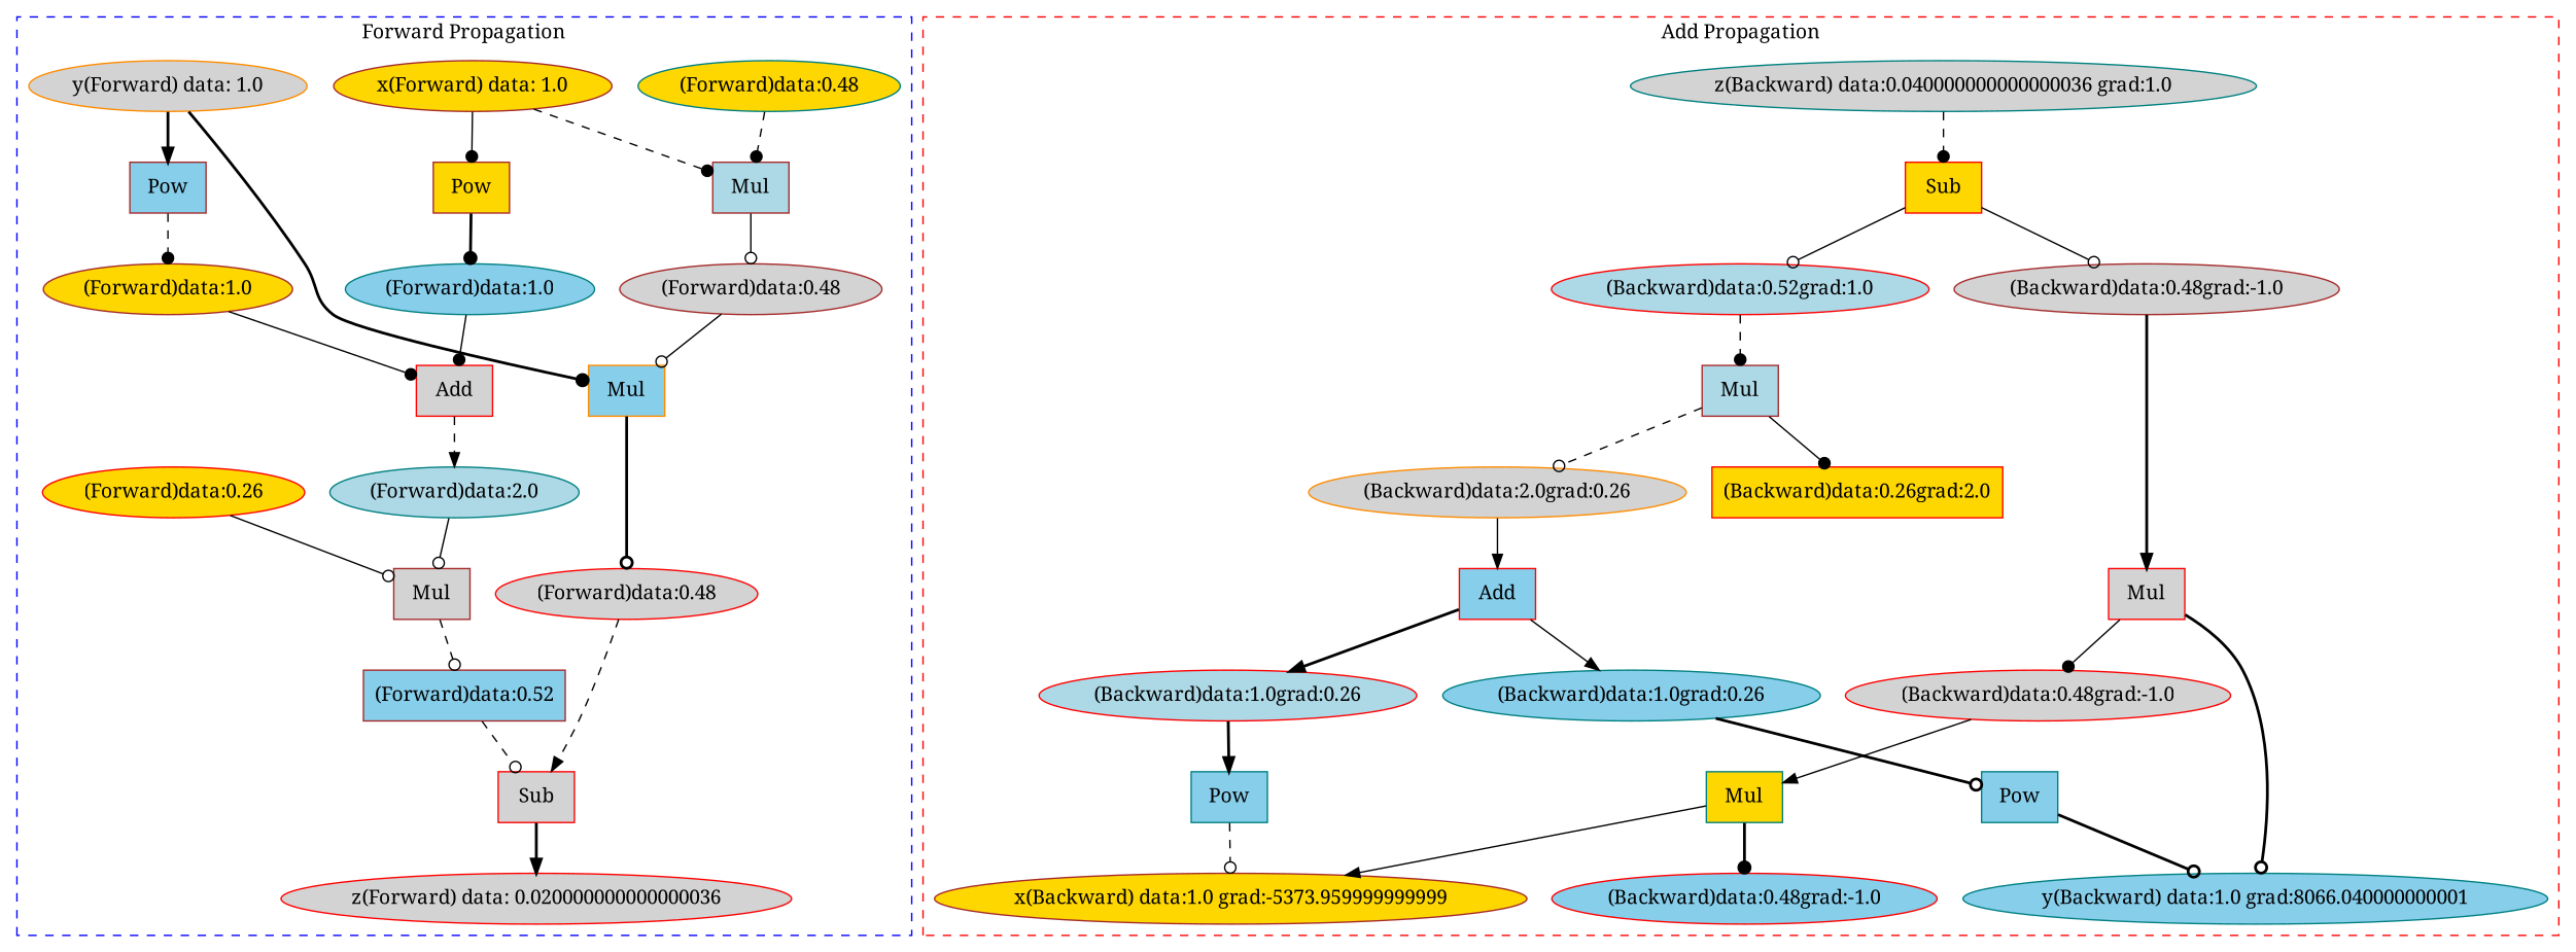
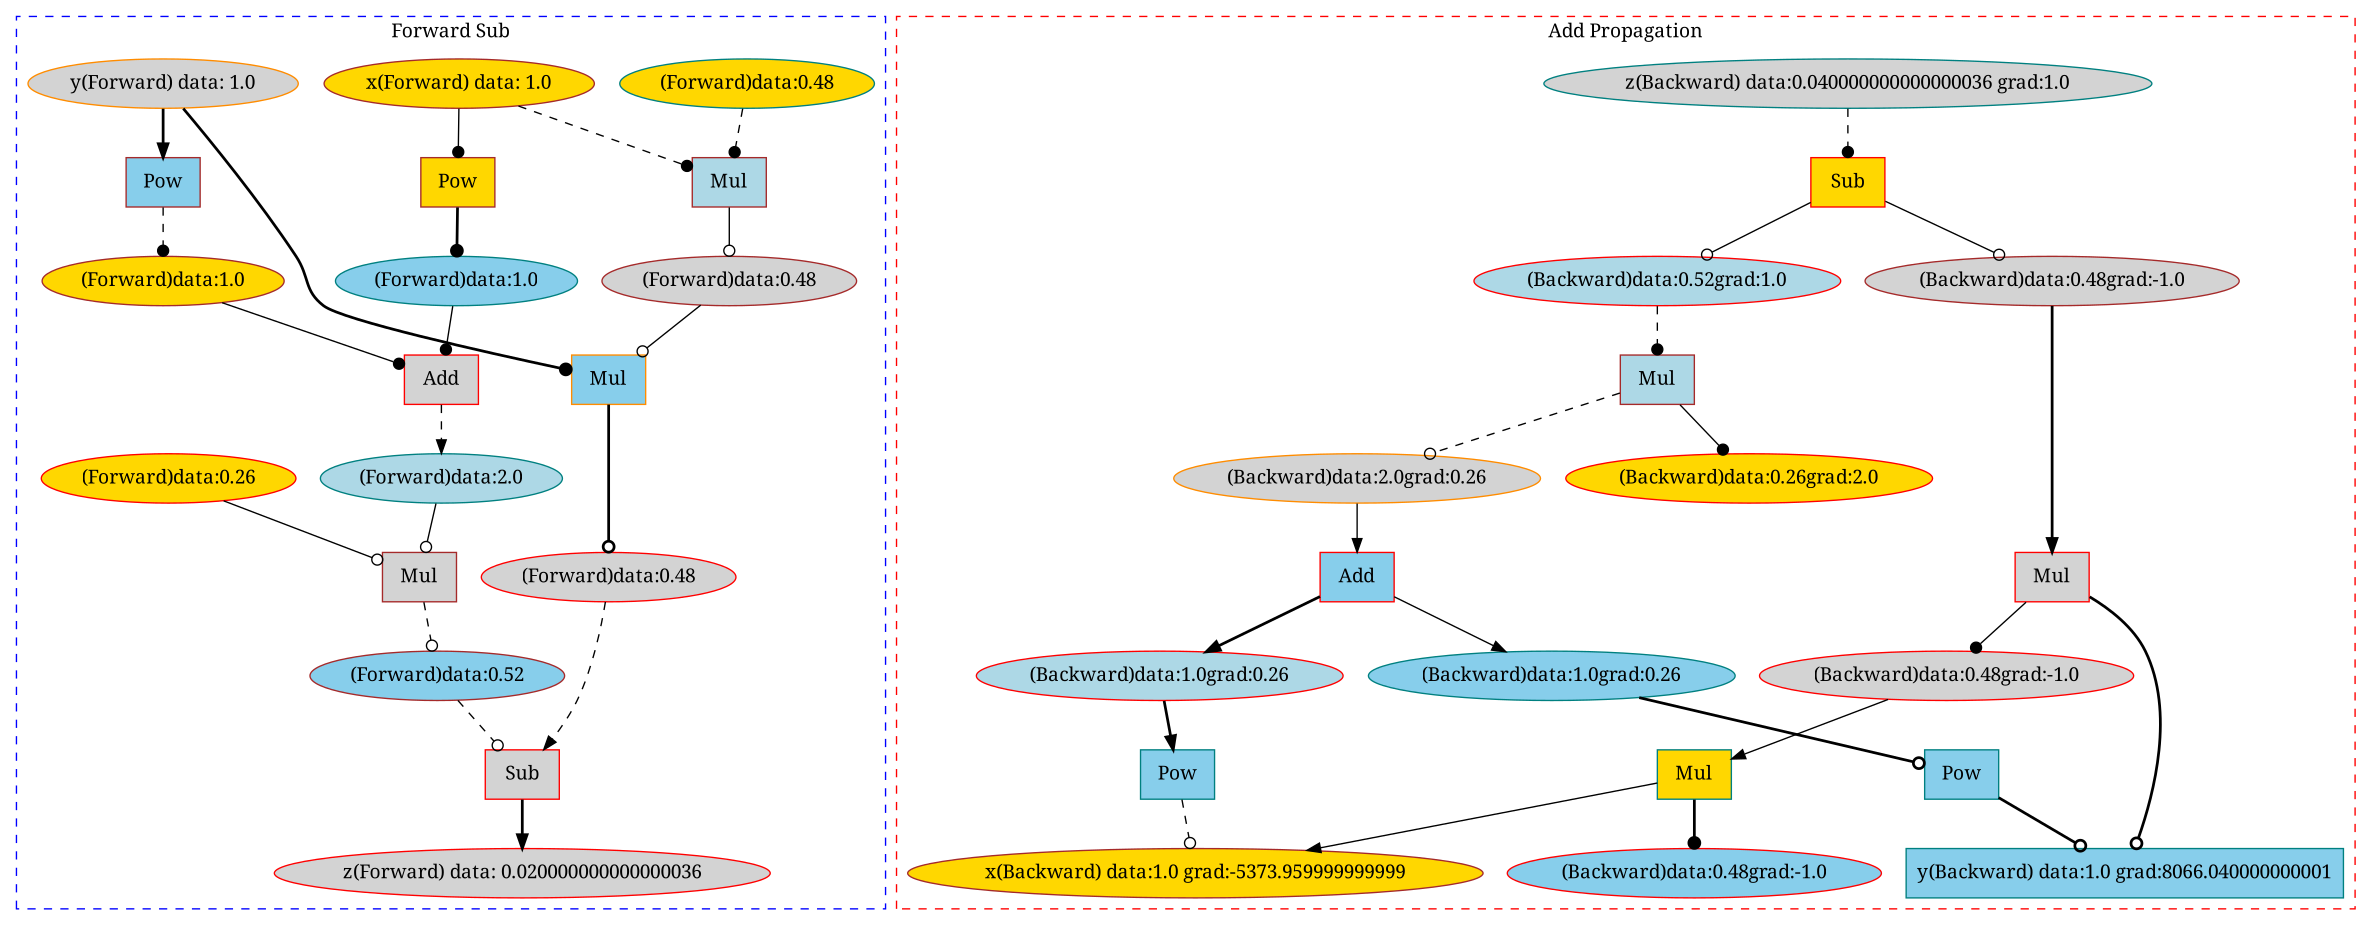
  digraph {
    fontname="Noto Serif"
    node [color=red fillcolor=lightgrey fontname="Noto Serif" style=filled]
    edge [arrowhead=odot fontname="Noto Serif" style=solid]
    n1 [label="z(Forward) data: 0.020000000000000036"]
    n2 [label=Sub shape=box]
-   n3 [color=brown fillcolor=skyblue label="(Forward)data:0.52" shape=box]
+   n3 [color=brown fillcolor=skyblue label="(Forward)data:0.52"]
    n4 [label="(Forward)data:0.48"]
    n5 [color=darkorange fillcolor=skyblue label=Mul shape=box]
    n6 [color=brown label="(Forward)data:0.48"]
    n7 [color=darkorange label="y(Forward) data: 1.0"]
    n8 [color=brown fillcolor=skyblue label=Pow shape=box]
    n9 [color=brown fillcolor=lightblue label=Mul shape=box]
    n10 [color=brown fillcolor=gold label="x(Forward) data: 1.0"]
    n11 [color=brown fillcolor=gold label=Pow shape=box]
    n12 [color=teal fillcolor=gold label="(Forward)data:0.48"]
    n13 [color=brown label=Mul shape=box]
    n14 [color=teal fillcolor=lightblue label="(Forward)data:2.0"]
    n15 [fillcolor=gold label="(Forward)data:0.26"]
    n16 [label=Add shape=box]
    n17 [color=teal fillcolor=skyblue label="(Forward)data:1.0"]
    n18 [color=brown fillcolor=gold label="(Forward)data:1.0"]
    n19 [color=teal label="z(Backward) data:0.040000000000000036 grad:1.0"]
    n20 [fillcolor=gold label=Sub shape=box]
    n21 [fillcolor=lightblue label="(Backward)data:0.52grad:1.0"]
    n22 [color=brown label="(Backward)data:0.48grad:-1.0"]
    n23 [color=brown fillcolor=lightblue label=Mul shape=box]
    n24 [label=Mul shape=box]
    n25 [label="(Backward)data:0.48grad:-1.0"]
-   n26 [color=teal fillcolor=skyblue label="y(Backward) data:1.0 grad:8066.040000000001"]
+   n26 [color=teal fillcolor=skyblue label="y(Backward) data:1.0 grad:8066.040000000001" shape=box]
    n27 [color=teal fillcolor=gold label=Mul shape=box]
    n28 [color=brown fillcolor=gold label="x(Backward) data:1.0 grad:-5373.959999999999"]
    n29 [fillcolor=skyblue label="(Backward)data:0.48grad:-1.0"]
    n30 [color=darkorange label="(Backward)data:2.0grad:0.26"]
-   n31 [fillcolor=gold label="(Backward)data:0.26grad:2.0" shape=box]
+   n31 [fillcolor=gold label="(Backward)data:0.26grad:2.0"]
    n32 [fillcolor=skyblue label=Add shape=box]
    n33 [fillcolor=lightblue label="(Backward)data:1.0grad:0.26"]
    n34 [color=teal fillcolor=skyblue label="(Backward)data:1.0grad:0.26"]
    n35 [color=teal fillcolor=skyblue label=Pow shape=box]
    n36 [color=teal fillcolor=skyblue label=Pow shape=box]
    subgraph cluster_1 {
      color=blue
-     label="Forward Propagation"
+     label="Forward Sub"
      style=dashed
      n1
      n2
      n3
      n4
      n5
      n6
      n7
      n8
      n9
      n10
      n11
      n12
      n13
      n14
      n15
      n16
      n17
      n18
    }
    subgraph cluster_2 {
      color=red
      label="Add Propagation"
      rankdir=BT
      style=dashed
      n19
      n20
      n21
      n22
      n23
      n24
      n25
      n26
      n27
      n28
      n29
      n30
      n31
      n32
      n33
      n34
      n35
      n36
    }
    n2 -> n1 [arrowhead=normal style=bold]
    n3 -> n2 [style=dashed]
    n4 -> n2 [arrowhead=normal style=dashed]
    n5 -> n4 [style=bold]
    n6 -> n5
    n7 -> n5 [arrowhead=dot style=bold]
    n7 -> n8 [arrowhead=normal style=bold]
    n8 -> n18 [arrowhead=dot style=dashed]
    n9 -> n6
    n10 -> n9 [arrowhead=dot style=dashed]
    n10 -> n11 [arrowhead=dot]
    n11 -> n17 [arrowhead=dot style=bold]
    n12 -> n9 [arrowhead=dot style=dashed]
    n13 -> n3 [style=dashed]
    n14 -> n13
    n15 -> n13
    n16 -> n14 [arrowhead=normal style=dashed]
    n17 -> n16 [arrowhead=dot]
    n18 -> n16 [arrowhead=dot]
    n19 -> n20 [arrowhead=dot style=dashed]
    n20 -> n21
    n20 -> n22
    n21 -> n23 [arrowhead=dot style=dashed]
    n22 -> n24 [arrowhead=normal style=bold]
    n23 -> n30 [style=dashed]
    n23 -> n31 [arrowhead=dot]
    n24 -> n25 [arrowhead=dot]
    n24 -> n26 [style=bold]
    n25 -> n27 [arrowhead=normal]
    n27 -> n28 [arrowhead=normal]
    n27 -> n29 [arrowhead=dot style=bold]
    n30 -> n32 [arrowhead=normal]
    n32 -> n33 [arrowhead=normal style=bold]
    n32 -> n34 [arrowhead=normal]
    n33 -> n35 [arrowhead=normal style=bold]
    n34 -> n36 [style=bold]
    n35 -> n28 [style=dashed]
    n36 -> n26 [style=bold]
  }
